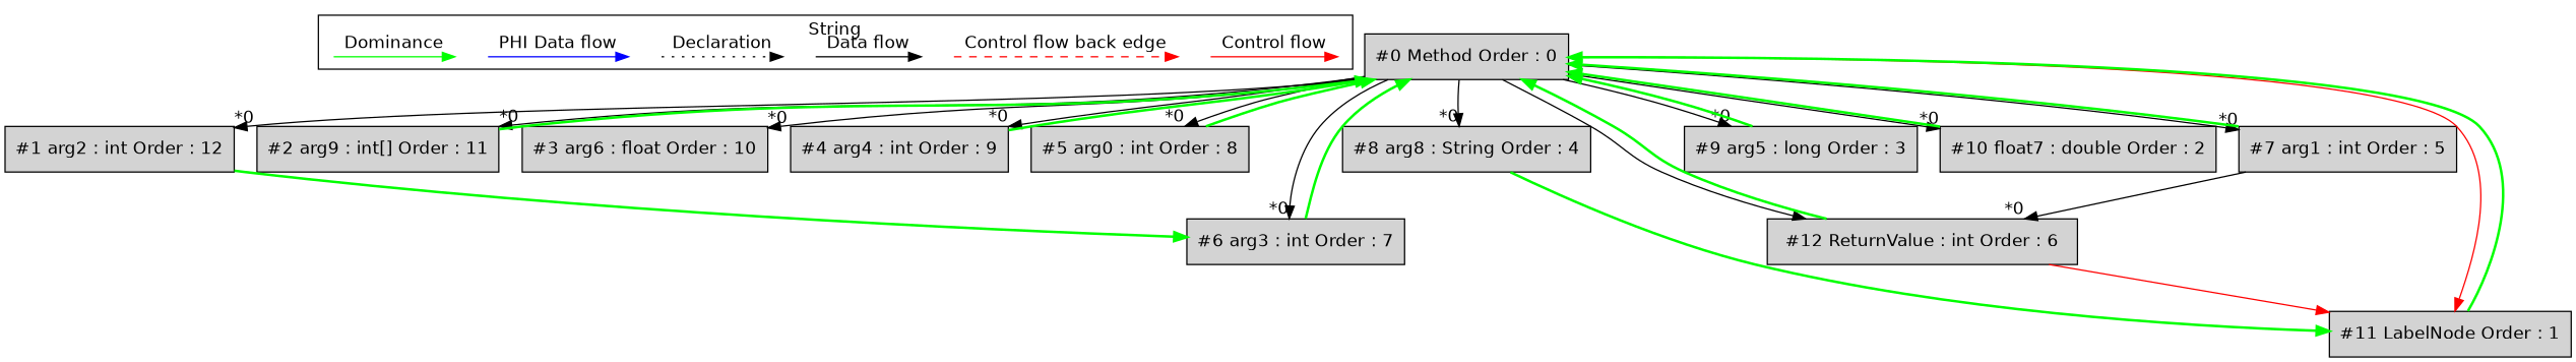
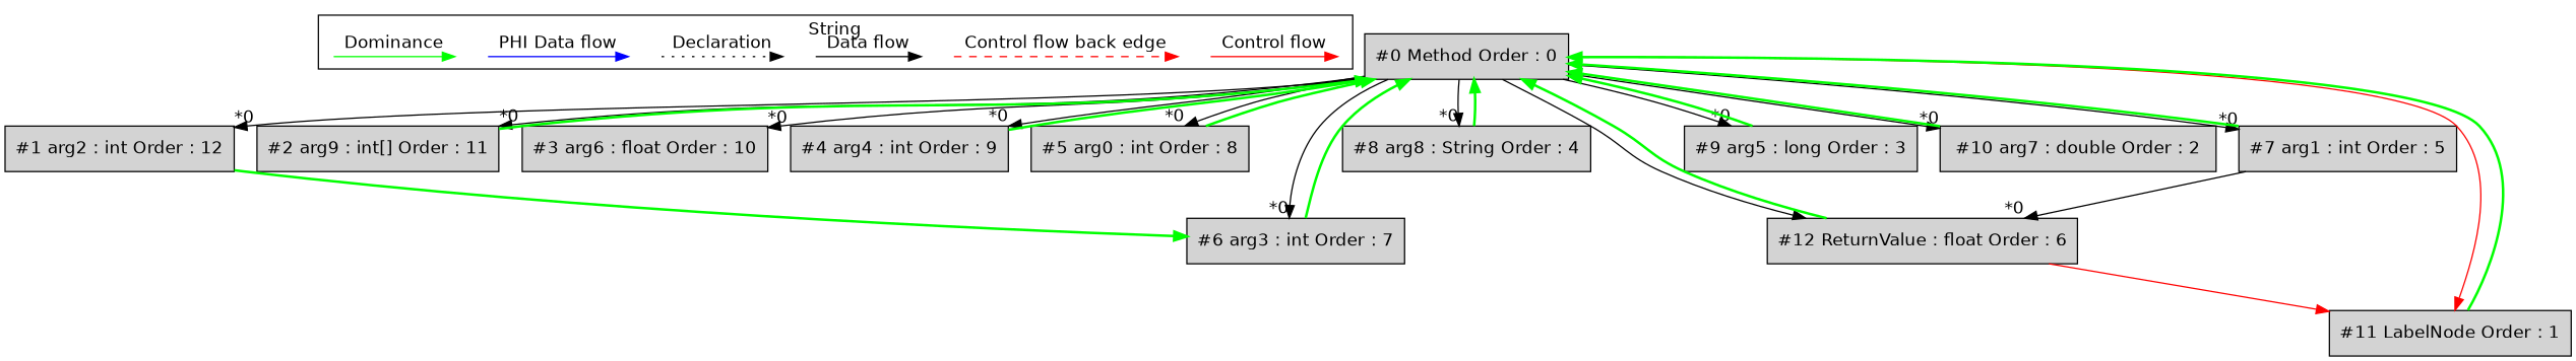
  digraph {
    fontname="DejaVu Sans"
    ordering=in
    node [fontname="DejaVu Sans" shape=box style=filled fillcolor=lightgrey]
    edge [fontname="DejaVu Sans"]
    c0 [shape=point style=invis fillcolor=""]
    c1 [shape=point style=invis fillcolor=""]
    c2 [shape=point style=invis fillcolor=""]
    c3 [shape=point style=invis fillcolor=""]
    d0 [shape=point style=invis fillcolor=""]
    d1 [shape=point style=invis fillcolor=""]
    d2 [shape=point style=invis fillcolor=""]
    d3 [shape=point style=invis fillcolor=""]
    d4 [shape=point style=invis fillcolor=""]
    d5 [shape=point style=invis fillcolor=""]
    d6 [shape=point style=invis fillcolor=""]
    d7 [shape=point style=invis fillcolor=""]
    n13 [label="#0 Method Order : 0"]
    n14 [label="#1 arg2 : int Order : 12"]
    n15 [label="#2 arg9 : int[] Order : 11"]
    n16 [label="#3 arg6 : float Order : 10"]
    n17 [label="#4 arg4 : int Order : 9"]
    n18 [label="#5 arg0 : int Order : 8"]
    n19 [label="#6 arg3 : int Order : 7"]
    n20 [label="#7 arg1 : int Order : 5"]
    n21 [label="#8 arg8 : String Order : 4"]
    n22 [label="#9 arg5 : long Order : 3"]
-   n23 [label="#10 float7 : double Order : 2"]
+   n23 [label="#10 arg7 : double Order : 2"]
    n24 [label="#11 LabelNode Order : 1"]
-   n25 [label="#12 ReturnValue : int Order : 6"]
+   n25 [label="#12 ReturnValue : float Order : 6"]
    subgraph cluster_1 {
      label=String
      subgraph sub_2 {
        label=Legend
        rank=same
        c0
        c1
        c2
        c3
        d0
        d1
        d2
        d3
        d4
        d5
        d6
        d7
      }
    }
    c0 -> c1 [color=red label="Control flow" style=solid]
    c2 -> c3 [color=red label="Control flow back edge" style=dashed]
    d0 -> d1 [label="Data flow"]
    d2 -> d3 [label=Declaration style=dotted]
    d4 -> d5 [color=blue label="PHI Data flow"]
    d6 -> d7 [color=green label=Dominance]
    n13 -> n14 [headlabel="*0" labeldistance=2]
    n13 -> n15 [headlabel="*0" labeldistance=2]
    n13 -> n16 [headlabel="*0" labeldistance=2]
    n13 -> n17 [headlabel="*0" labeldistance=2]
    n13 -> n18 [headlabel="*0" labeldistance=2]
    n13 -> n19 [headlabel="*0" labeldistance=2]
    n13 -> n20 [headlabel="*0" labeldistance=2]
    n13 -> n21 [headlabel="*0" labeldistance=2]
    n13 -> n22 [headlabel="*0" labeldistance=2]
    n13 -> n23 [headlabel="*0" labeldistance=2]
    n13 -> n24 [color=red fontcolor=red labeldistance=2]
    n13 -> n25
    n14 -> n19 [color=green dir=forward penwidth=2]
    n15 -> n13 [color=green dir=forward penwidth=2]
    n17 -> n13 [color=green dir=forward penwidth=2]
    n18 -> n13 [color=green dir=forward penwidth=2]
    n19 -> n13 [color=green dir=forward penwidth=2]
    n20 -> n13 [color=green dir=forward penwidth=2]
    n20 -> n25 [headlabel="*0" labeldistance=2]
-   n21 -> n24 [color=green dir=forward penwidth=2]
+   n21 -> n13 [color=green dir=forward penwidth=2]
    n22 -> n13 [color=green dir=forward penwidth=2]
    n23 -> n13 [color=green dir=forward penwidth=2]
    n24 -> n13 [color=green dir=forward penwidth=2]
    n25 -> n13 [color=green dir=forward penwidth=2]
    n25 -> n24 [color=red fontcolor=red labeldistance=2]
  }
